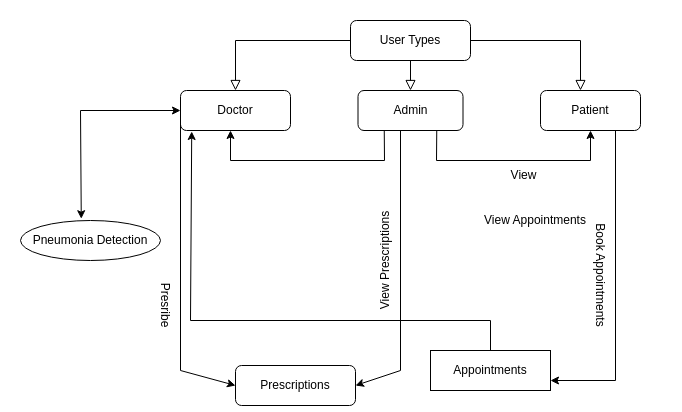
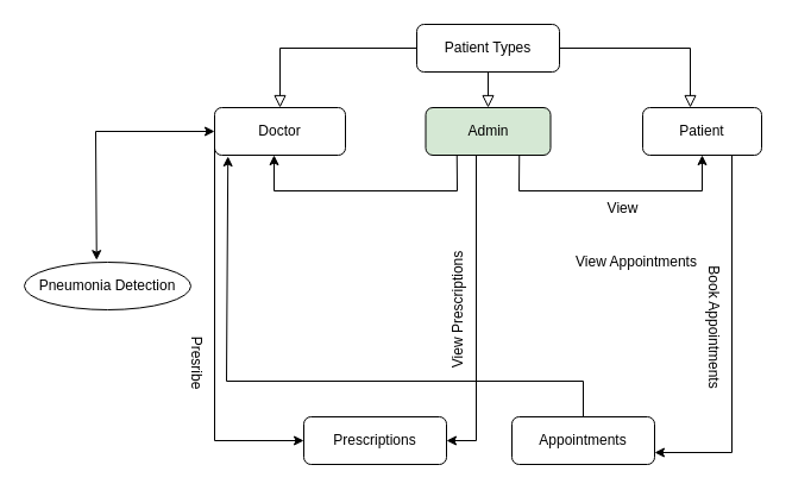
  <mxCell id="0" />
  <mxCell id="1" parent="0" />
  <mxCell id="2" value="" style="rounded=0;html=1;jettySize=auto;orthogonalLoop=1;fontSize=11;endArrow=block;endFill=0;endSize=8;strokeWidth=1;shadow=0;labelBackgroundColor=none;edgeStyle=orthogonalEdgeStyle;" parent="1" source="3" edge="1"><mxGeometry relative="1" as="geometry"><mxPoint x="410" y="90" as="targetPoint" /><Array as="points"><mxPoint x="410" y="80" /></Array></mxGeometry></mxCell>
- <mxCell id="3" value="User Types" style="rounded=1;whiteSpace=wrap;html=1;fontSize=12;glass=0;strokeWidth=1;shadow=0;" parent="1" vertex="1"><mxGeometry x="350" y="20" width="120" height="40" as="geometry" /></mxCell>
+ <mxCell id="3" value="Patient Types" style="rounded=1;whiteSpace=wrap;html=1;fontSize=12;glass=0;strokeWidth=1;shadow=0;" parent="1" vertex="1"><mxGeometry x="350" y="20" width="120" height="40" as="geometry" /></mxCell>
  <mxCell id="4" value="Doctor" style="rounded=1;whiteSpace=wrap;html=1;" vertex="1" parent="1"><mxGeometry x="180" y="90" width="110" height="40" as="geometry" /></mxCell>
- <mxCell id="5" value="Admin" style="rounded=1;whiteSpace=wrap;html=1;" vertex="1" parent="1"><mxGeometry x="357.5" y="90" width="105" height="40" as="geometry" /></mxCell>
+ <mxCell id="5" value="Admin" style="rounded=1;whiteSpace=wrap;html=1;fillColor=#d5e8d4;" vertex="1" parent="1"><mxGeometry x="357.5" y="90" width="105" height="40" as="geometry" /></mxCell>
  <mxCell id="6" value="Patient" style="rounded=1;whiteSpace=wrap;html=1;" vertex="1" parent="1"><mxGeometry x="540" y="90" width="100" height="40" as="geometry" /></mxCell>
  <mxCell id="7" value="" style="endArrow=classic;html=1;rounded=0;exitX=0.25;exitY=1;exitDx=0;exitDy=0;" edge="1" parent="1" source="5"><mxGeometry width="50" height="50" relative="1" as="geometry"><mxPoint x="400" y="330" as="sourcePoint" /><mxPoint x="230" y="130" as="targetPoint" /><Array as="points"><mxPoint x="384" y="160" /><mxPoint x="230" y="160" /></Array></mxGeometry></mxCell>
  <mxCell id="8" value="" style="endArrow=classic;html=1;rounded=0;exitX=0.75;exitY=1;exitDx=0;exitDy=0;entryX=0.5;entryY=1;entryDx=0;entryDy=0;" edge="1" parent="1" source="5" target="6"><mxGeometry width="50" height="50" relative="1" as="geometry"><mxPoint x="424" y="130" as="sourcePoint" /><mxPoint x="244" y="130" as="targetPoint" /><Array as="points"><mxPoint x="436" y="160" /><mxPoint x="590" y="160" /></Array></mxGeometry></mxCell>
  <mxCell id="9" value="View" style="text;html=1;align=center;verticalAlign=middle;resizable=0;points=[];autosize=1;strokeColor=none;fillColor=none;" vertex="1" parent="1"><mxGeometry x="497.5" y="160" width="50" height="30" as="geometry" /></mxCell>
- <mxCell id="10" value="Appointments" style="whiteSpace=wrap;html=1;rounded=0;" vertex="1" parent="1"><mxGeometry x="430" y="350" width="120" height="40" as="geometry" /></mxCell>
- <mxCell id="11" value="Prescriptions" style="rounded=1;whiteSpace=wrap;html=1;" vertex="1" parent="1"><mxGeometry x="235" y="365" width="120" height="40" as="geometry" /></mxCell>
+ <mxCell id="10" value="Appointments" style="rounded=1;whiteSpace=wrap;html=1;" vertex="1" parent="1"><mxGeometry x="430" y="350" width="120" height="40" as="geometry" /></mxCell>
+ <mxCell id="11" value="Prescriptions" style="rounded=1;whiteSpace=wrap;html=1;" vertex="1" parent="1"><mxGeometry x="255" y="350" width="120" height="40" as="geometry" /></mxCell>
  <mxCell id="12" value="Pneumonia Detection" style="ellipse;whiteSpace=wrap;html=1;" vertex="1" parent="1"><mxGeometry x="20" y="220" width="140" height="40" as="geometry" /></mxCell>
  <mxCell id="13" value="View Appointments" style="text;html=1;strokeColor=none;fillColor=none;align=center;verticalAlign=middle;whiteSpace=wrap;rounded=0;" vertex="1" parent="1"><mxGeometry x="470" y="210" width="130" height="20" as="geometry" /></mxCell>
  <mxCell id="14" value="" style="endArrow=classic;html=1;rounded=0;entryX=1;entryY=0.5;entryDx=0;entryDy=0;" edge="1" parent="1" target="11"><mxGeometry width="50" height="50" relative="1" as="geometry"><mxPoint x="400" y="130" as="sourcePoint" /><mxPoint x="450" y="260" as="targetPoint" /><Array as="points"><mxPoint x="400" y="370" /></Array></mxGeometry></mxCell>
  <mxCell id="15" value="View Prescriptions" style="text;html=1;strokeColor=none;fillColor=none;align=center;verticalAlign=middle;whiteSpace=wrap;rounded=0;rotation=270;" vertex="1" parent="1"><mxGeometry x="330" y="250" width="110" height="20" as="geometry" /></mxCell>
  <mxCell id="16" value="" style="endArrow=classic;html=1;rounded=0;exitX=0.5;exitY=0;exitDx=0;exitDy=0;entryX=0.102;entryY=1.025;entryDx=0;entryDy=0;entryPerimeter=0;" edge="1" parent="1" source="10" target="4"><mxGeometry width="50" height="50" relative="1" as="geometry"><mxPoint x="400" y="310" as="sourcePoint" /><mxPoint x="450" y="260" as="targetPoint" /><Array as="points"><mxPoint x="490" y="320" /><mxPoint x="190" y="320" /></Array></mxGeometry></mxCell>
  <mxCell id="17" value="" style="endArrow=classic;html=1;rounded=0;exitX=0.75;exitY=1;exitDx=0;exitDy=0;entryX=1;entryY=0.75;entryDx=0;entryDy=0;" edge="1" parent="1" source="6" target="10"><mxGeometry width="50" height="50" relative="1" as="geometry"><mxPoint x="400" y="310" as="sourcePoint" /><mxPoint x="450" y="260" as="targetPoint" /><Array as="points"><mxPoint x="615" y="380" /></Array></mxGeometry></mxCell>
  <mxCell id="18" value="Book Appointments" style="text;html=1;strokeColor=none;fillColor=none;align=center;verticalAlign=middle;whiteSpace=wrap;rounded=0;rotation=90;" vertex="1" parent="1"><mxGeometry x="540" y="260" width="120" height="30" as="geometry" /></mxCell>
  <mxCell id="19" value="Presribe" style="text;html=1;strokeColor=none;fillColor=none;align=center;verticalAlign=middle;whiteSpace=wrap;rounded=0;rotation=90;" vertex="1" parent="1"><mxGeometry x="100" y="290" width="130" height="30" as="geometry" /></mxCell>
  <mxCell id="20" value="" style="endArrow=classic;startArrow=classic;html=1;rounded=0;entryX=0;entryY=0.5;entryDx=0;entryDy=0;exitX=0.434;exitY=-0.045;exitDx=0;exitDy=0;exitPerimeter=0;" edge="1" parent="1" source="12" target="4"><mxGeometry width="50" height="50" relative="1" as="geometry"><mxPoint x="80" y="210" as="sourcePoint" /><mxPoint x="130" y="160" as="targetPoint" /><Array as="points"><mxPoint x="80" y="110" /></Array></mxGeometry></mxCell>
  <mxCell id="21" value="" style="endArrow=classic;html=1;rounded=0;exitX=0;exitY=0.75;exitDx=0;exitDy=0;entryX=0;entryY=0.5;entryDx=0;entryDy=0;" edge="1" parent="1" source="4" target="11"><mxGeometry width="50" height="50" relative="1" as="geometry"><mxPoint x="400" y="310" as="sourcePoint" /><mxPoint x="180" y="370" as="targetPoint" /><Array as="points"><mxPoint x="180" y="370" /></Array></mxGeometry></mxCell>
  <mxCell id="22" value="" style="rounded=0;html=1;jettySize=auto;orthogonalLoop=1;fontSize=11;endArrow=block;endFill=0;endSize=8;strokeWidth=1;shadow=0;labelBackgroundColor=none;edgeStyle=orthogonalEdgeStyle;entryX=0.5;entryY=0;entryDx=0;entryDy=0;" edge="1" parent="1" target="4"><mxGeometry relative="1" as="geometry"><mxPoint x="350" y="30" as="sourcePoint" /><mxPoint x="234.5" y="80" as="targetPoint" /><Array as="points"><mxPoint x="350" y="40" /><mxPoint x="235" y="40" /></Array></mxGeometry></mxCell>
  <mxCell id="23" value="" style="rounded=0;html=1;jettySize=auto;orthogonalLoop=1;fontSize=11;endArrow=block;endFill=0;endSize=8;strokeWidth=1;shadow=0;labelBackgroundColor=none;edgeStyle=orthogonalEdgeStyle;exitX=1;exitY=0.5;exitDx=0;exitDy=0;" edge="1" parent="1" source="3"><mxGeometry relative="1" as="geometry"><mxPoint x="580" y="40" as="sourcePoint" /><mxPoint x="580" y="90" as="targetPoint" /><Array as="points"><mxPoint x="580" y="40" /></Array></mxGeometry></mxCell>
